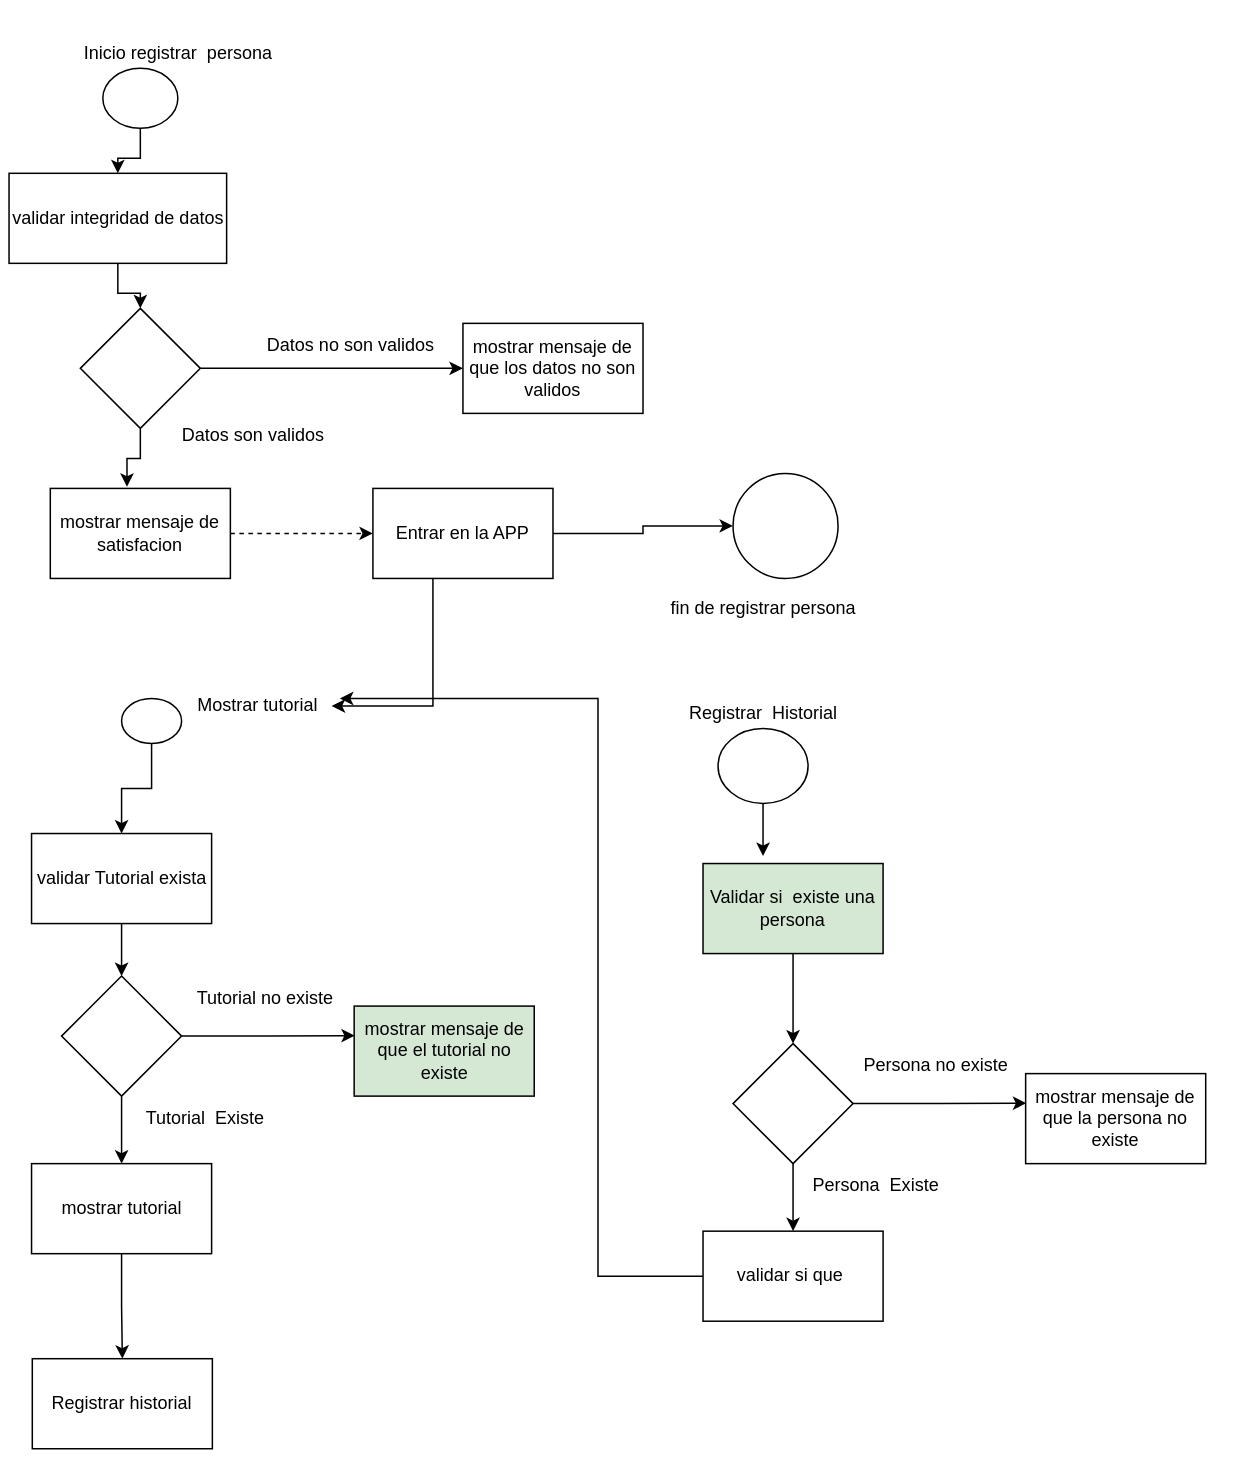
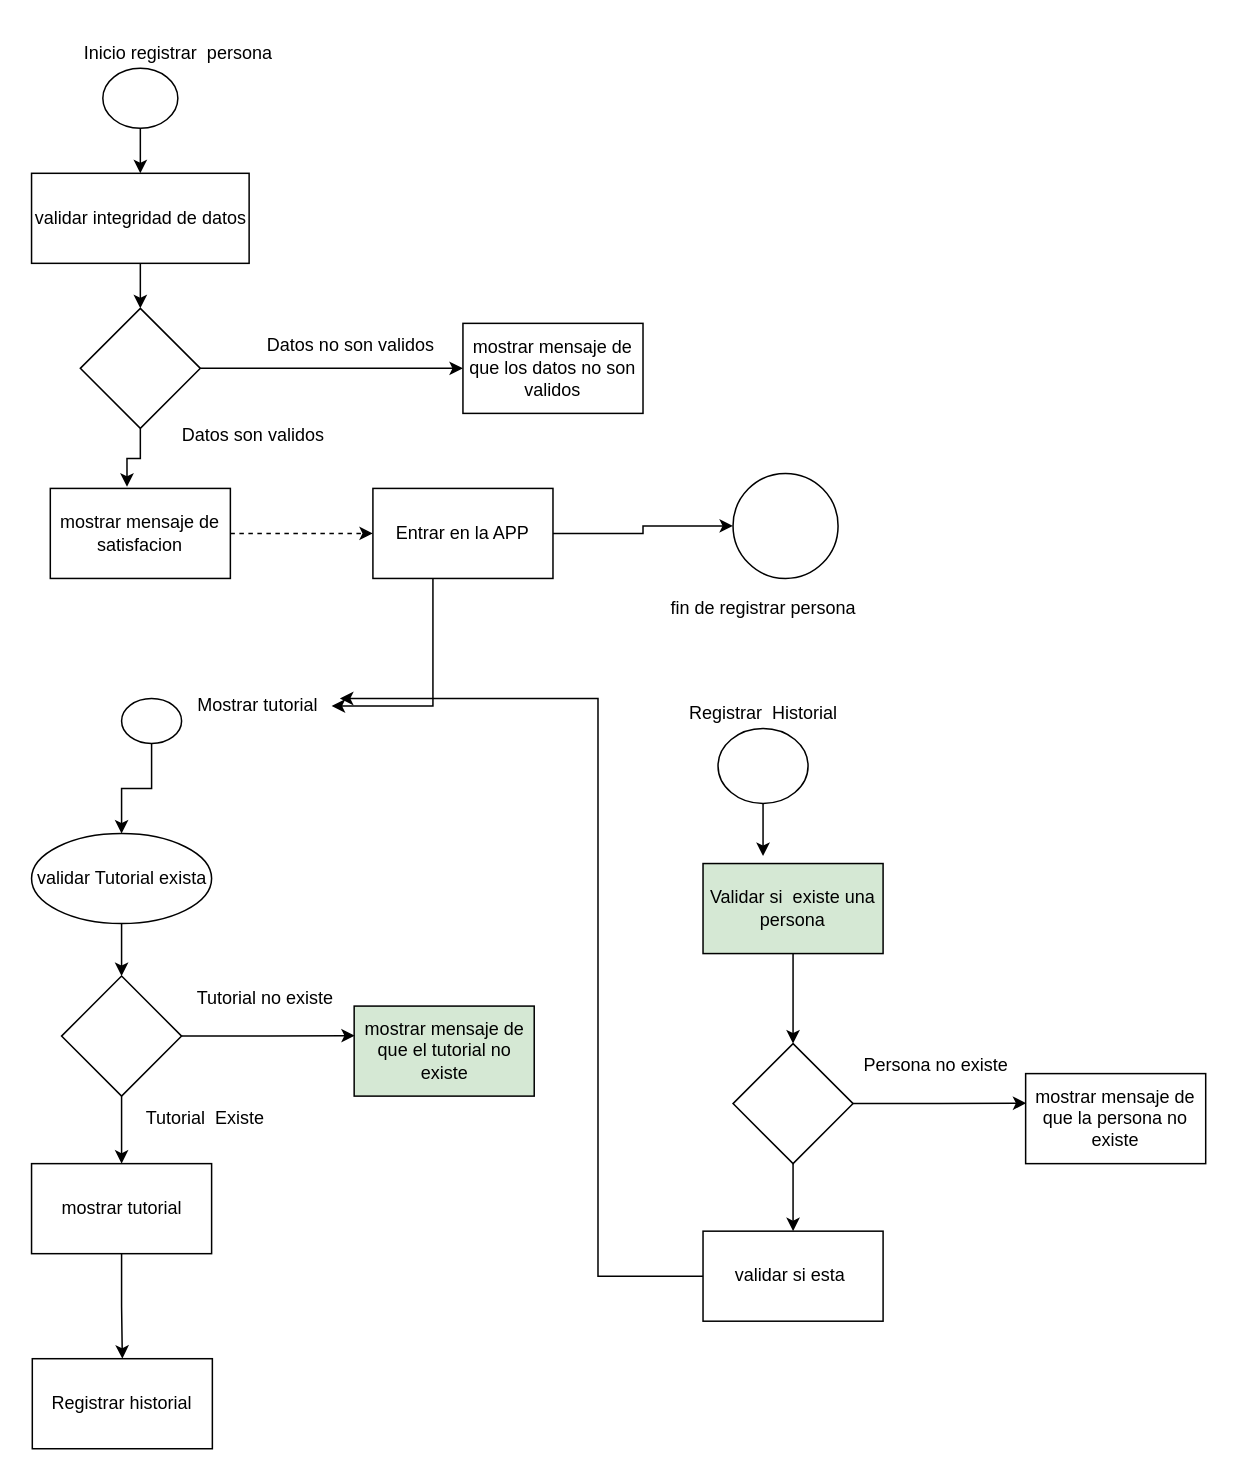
  <mxCell id="0" />
  <mxCell id="1" parent="0" />
  <mxCell id="2" style="edgeStyle=orthogonalEdgeStyle;rounded=0;orthogonalLoop=1;jettySize=auto;html=1;entryX=0.5;entryY=0;entryDx=0;entryDy=0;" edge="1" parent="1" source="3" target="6"><mxGeometry relative="1" as="geometry"><mxPoint x="93" y="115" as="targetPoint" /></mxGeometry></mxCell>
  <mxCell id="3" value="" style="ellipse;whiteSpace=wrap;html=1;" vertex="1" parent="1"><mxGeometry x="68" y="45" width="50" height="40" as="geometry" /></mxCell>
  <mxCell id="4" value="Inicio registrar&amp;nbsp; persona" style="text;html=1;align=center;verticalAlign=middle;resizable=0;points=[];autosize=1;strokeColor=none;fillColor=none;" vertex="1" parent="1"><mxGeometry x="43" y="20" width="150" height="30" as="geometry" /></mxCell>
  <mxCell id="5" style="edgeStyle=orthogonalEdgeStyle;rounded=0;orthogonalLoop=1;jettySize=auto;html=1;entryX=0.5;entryY=0;entryDx=0;entryDy=0;" edge="1" parent="1" source="6" target="9"><mxGeometry relative="1" as="geometry" /></mxCell>
- <mxCell id="6" value="validar integridad de datos" style="rounded=0;whiteSpace=wrap;html=1;" vertex="1" parent="1"><mxGeometry x="5.5" y="115" width="145" height="60" as="geometry" /></mxCell>
+ <mxCell id="6" value="validar integridad de datos" style="rounded=0;whiteSpace=wrap;html=1;" vertex="1" parent="1"><mxGeometry x="20.5" y="115" width="145" height="60" as="geometry" /></mxCell>
  <mxCell id="7" style="edgeStyle=orthogonalEdgeStyle;rounded=0;orthogonalLoop=1;jettySize=auto;html=1;entryX=0;entryY=0.5;entryDx=0;entryDy=0;" edge="1" parent="1" source="9" target="10"><mxGeometry relative="1" as="geometry"><mxPoint x="198" y="245" as="targetPoint" /></mxGeometry></mxCell>
  <mxCell id="8" style="edgeStyle=orthogonalEdgeStyle;rounded=0;orthogonalLoop=1;jettySize=auto;html=1;entryX=0.426;entryY=-0.018;entryDx=0;entryDy=0;entryPerimeter=0;" edge="1" parent="1" source="9" target="27"><mxGeometry relative="1" as="geometry"><mxPoint x="93" y="325" as="targetPoint" /></mxGeometry></mxCell>
  <mxCell id="9" value="" style="rhombus;whiteSpace=wrap;html=1;" vertex="1" parent="1"><mxGeometry x="53" y="205" width="80" height="80" as="geometry" /></mxCell>
  <mxCell id="10" value="mostrar mensaje de que los datos no son validos" style="rounded=0;whiteSpace=wrap;html=1;" vertex="1" parent="1"><mxGeometry x="308" y="215" width="120" height="60" as="geometry" /></mxCell>
  <mxCell id="11" value="Datos no son validos" style="text;html=1;align=center;verticalAlign=middle;resizable=0;points=[];autosize=1;strokeColor=none;fillColor=none;" vertex="1" parent="1"><mxGeometry x="168" y="215" width="130" height="30" as="geometry" /></mxCell>
  <mxCell id="12" style="edgeStyle=orthogonalEdgeStyle;rounded=0;orthogonalLoop=1;jettySize=auto;html=1;entryX=0.5;entryY=0;entryDx=0;entryDy=0;exitX=0.5;exitY=1;exitDx=0;exitDy=0;" edge="1" parent="1" source="19" target="17"><mxGeometry relative="1" as="geometry"><mxPoint x="100.5" y="505" as="sourcePoint" /><mxPoint x="100.5" y="545" as="targetPoint" /></mxGeometry></mxCell>
  <mxCell id="13" style="edgeStyle=orthogonalEdgeStyle;rounded=0;orthogonalLoop=1;jettySize=auto;html=1;" edge="1" parent="1" source="14" target="46"><mxGeometry relative="1" as="geometry" /></mxCell>
  <mxCell id="14" value="mostrar tutorial" style="rounded=0;whiteSpace=wrap;html=1;" vertex="1" parent="1"><mxGeometry x="20.5" y="775" width="120" height="60" as="geometry" /></mxCell>
  <mxCell id="15" value="mostrar mensaje de que el tutorial no existe" style="rounded=0;whiteSpace=wrap;html=1;fillColor=#d5e8d4;" vertex="1" parent="1"><mxGeometry x="235.5" y="670" width="120" height="60" as="geometry" /></mxCell>
  <mxCell id="16" style="edgeStyle=orthogonalEdgeStyle;rounded=0;orthogonalLoop=1;jettySize=auto;html=1;entryX=0.5;entryY=0;entryDx=0;entryDy=0;" edge="1" parent="1" source="17" target="23"><mxGeometry relative="1" as="geometry" /></mxCell>
- <mxCell id="17" value="validar Tutorial exista" style="rounded=0;whiteSpace=wrap;html=1;" vertex="1" parent="1"><mxGeometry x="20.5" y="555" width="120" height="60" as="geometry" /></mxCell>
+ <mxCell id="17" value="validar Tutorial exista" style="ellipse;whiteSpace=wrap;html=1;" vertex="1" parent="1"><mxGeometry x="20.5" y="555" width="120" height="60" as="geometry" /></mxCell>
  <mxCell id="18" value="Datos son validos" style="text;html=1;align=center;verticalAlign=middle;resizable=0;points=[];autosize=1;strokeColor=none;fillColor=none;" vertex="1" parent="1"><mxGeometry x="108" y="275" width="120" height="30" as="geometry" /></mxCell>
  <mxCell id="19" value="" style="ellipse;whiteSpace=wrap;html=1;" vertex="1" parent="1"><mxGeometry x="80.5" y="465" width="40" height="30" as="geometry" /></mxCell>
  <mxCell id="20" value="Mostrar tutorial" style="text;html=1;align=center;verticalAlign=middle;resizable=0;points=[];autosize=1;strokeColor=none;fillColor=none;" vertex="1" parent="1"><mxGeometry x="120.5" y="455" width="100" height="30" as="geometry" /></mxCell>
  <mxCell id="21" style="edgeStyle=orthogonalEdgeStyle;rounded=0;orthogonalLoop=1;jettySize=auto;html=1;entryX=0.004;entryY=0.328;entryDx=0;entryDy=0;entryPerimeter=0;" edge="1" parent="1" source="23" target="15"><mxGeometry relative="1" as="geometry" /></mxCell>
  <mxCell id="22" style="edgeStyle=orthogonalEdgeStyle;rounded=0;orthogonalLoop=1;jettySize=auto;html=1;entryX=0.5;entryY=0;entryDx=0;entryDy=0;" edge="1" parent="1" source="23" target="14"><mxGeometry relative="1" as="geometry" /></mxCell>
  <mxCell id="23" value="" style="rhombus;whiteSpace=wrap;html=1;" vertex="1" parent="1"><mxGeometry x="40.5" y="650" width="80" height="80" as="geometry" /></mxCell>
  <mxCell id="24" value="Tutorial no existe" style="text;html=1;align=center;verticalAlign=middle;resizable=0;points=[];autosize=1;strokeColor=none;fillColor=none;" vertex="1" parent="1"><mxGeometry x="120.5" y="650" width="110" height="30" as="geometry" /></mxCell>
  <mxCell id="25" value="Tutorial&amp;nbsp; Existe" style="text;html=1;align=center;verticalAlign=middle;resizable=0;points=[];autosize=1;strokeColor=none;fillColor=none;" vertex="1" parent="1"><mxGeometry x="85.5" y="730" width="100" height="30" as="geometry" /></mxCell>
  <mxCell id="26" style="edgeStyle=orthogonalEdgeStyle;rounded=0;orthogonalLoop=1;jettySize=auto;html=1;dashed=1;" edge="1" parent="1" source="27" target="30"><mxGeometry relative="1" as="geometry" /></mxCell>
  <mxCell id="27" value="mostrar mensaje de satisfacion" style="whiteSpace=wrap;html=1;" vertex="1" parent="1"><mxGeometry x="33" y="325" width="120" height="60" as="geometry" /></mxCell>
  <mxCell id="28" style="edgeStyle=orthogonalEdgeStyle;rounded=0;orthogonalLoop=1;jettySize=auto;html=1;entryX=0;entryY=0.5;entryDx=0;entryDy=0;" edge="1" parent="1" source="30" target="31"><mxGeometry relative="1" as="geometry" /></mxCell>
  <mxCell id="29" style="edgeStyle=orthogonalEdgeStyle;rounded=0;orthogonalLoop=1;jettySize=auto;html=1;" edge="1" parent="1" source="30" target="20"><mxGeometry relative="1" as="geometry"><Array as="points"><mxPoint x="288" y="470" /></Array></mxGeometry></mxCell>
  <mxCell id="30" value="Entrar en la APP" style="whiteSpace=wrap;html=1;" vertex="1" parent="1"><mxGeometry x="248" y="325" width="120" height="60" as="geometry" /></mxCell>
  <mxCell id="31" value="" style="ellipse;whiteSpace=wrap;html=1;" vertex="1" parent="1"><mxGeometry x="488" y="315" width="70" height="70" as="geometry" /></mxCell>
  <mxCell id="32" value="fin de registrar persona" style="text;html=1;align=center;verticalAlign=middle;resizable=0;points=[];autosize=1;strokeColor=none;fillColor=none;" vertex="1" parent="1"><mxGeometry x="433" y="390" width="150" height="30" as="geometry" /></mxCell>
  <mxCell id="33" style="edgeStyle=orthogonalEdgeStyle;rounded=0;orthogonalLoop=1;jettySize=auto;html=1;exitX=0.5;exitY=1;exitDx=0;exitDy=0;" edge="1" parent="1" source="34"><mxGeometry relative="1" as="geometry"><mxPoint x="508" y="570" as="targetPoint" /></mxGeometry></mxCell>
  <mxCell id="34" value="" style="ellipse;whiteSpace=wrap;html=1;" vertex="1" parent="1"><mxGeometry x="478" y="485" width="60" height="50" as="geometry" /></mxCell>
  <mxCell id="35" value="Registrar&amp;nbsp; Historial" style="text;html=1;align=center;verticalAlign=middle;resizable=0;points=[];autosize=1;strokeColor=none;fillColor=none;" vertex="1" parent="1"><mxGeometry x="448" y="460" width="120" height="30" as="geometry" /></mxCell>
  <mxCell id="36" style="edgeStyle=orthogonalEdgeStyle;rounded=0;orthogonalLoop=1;jettySize=auto;html=1;" edge="1" parent="1" source="37" target="43"><mxGeometry relative="1" as="geometry" /></mxCell>
  <mxCell id="37" value="Validar si&amp;nbsp; existe una persona" style="whiteSpace=wrap;html=1;fillColor=#d5e8d4;" vertex="1" parent="1"><mxGeometry x="468" y="575" width="120" height="60" as="geometry" /></mxCell>
  <mxCell id="38" style="edgeStyle=orthogonalEdgeStyle;rounded=0;orthogonalLoop=1;jettySize=auto;html=1;entryX=1.055;entryY=0.333;entryDx=0;entryDy=0;entryPerimeter=0;" edge="1" parent="1" source="39" target="20"><mxGeometry relative="1" as="geometry"><Array as="points"><mxPoint x="398" y="850" /><mxPoint x="398" y="465" /></Array></mxGeometry></mxCell>
- <mxCell id="39" value="validar si que&amp;nbsp;" style="rounded=0;whiteSpace=wrap;html=1;" vertex="1" parent="1"><mxGeometry x="468" y="820" width="120" height="60" as="geometry" /></mxCell>
+ <mxCell id="39" value="validar si esta&amp;nbsp;" style="rounded=0;whiteSpace=wrap;html=1;" vertex="1" parent="1"><mxGeometry x="468" y="820" width="120" height="60" as="geometry" /></mxCell>
  <mxCell id="40" value="mostrar mensaje de que la persona no existe" style="rounded=0;whiteSpace=wrap;html=1;" vertex="1" parent="1"><mxGeometry x="683" y="715" width="120" height="60" as="geometry" /></mxCell>
  <mxCell id="41" style="edgeStyle=orthogonalEdgeStyle;rounded=0;orthogonalLoop=1;jettySize=auto;html=1;entryX=0.004;entryY=0.328;entryDx=0;entryDy=0;entryPerimeter=0;" edge="1" parent="1" source="43" target="40"><mxGeometry relative="1" as="geometry" /></mxCell>
  <mxCell id="42" style="edgeStyle=orthogonalEdgeStyle;rounded=0;orthogonalLoop=1;jettySize=auto;html=1;entryX=0.5;entryY=0;entryDx=0;entryDy=0;" edge="1" parent="1" source="43" target="39"><mxGeometry relative="1" as="geometry" /></mxCell>
  <mxCell id="43" value="" style="rhombus;whiteSpace=wrap;html=1;" vertex="1" parent="1"><mxGeometry x="488" y="695" width="80" height="80" as="geometry" /></mxCell>
  <mxCell id="44" value="Persona no existe" style="text;html=1;align=center;verticalAlign=middle;resizable=0;points=[];autosize=1;strokeColor=none;fillColor=none;" vertex="1" parent="1"><mxGeometry x="563" y="695" width="120" height="30" as="geometry" /></mxCell>
- <mxCell id="45" value="Persona&amp;nbsp; Existe" style="text;html=1;align=center;verticalAlign=middle;resizable=0;points=[];autosize=1;strokeColor=none;fillColor=none;" vertex="1" parent="1"><mxGeometry x="528" y="775" width="110" height="30" as="geometry" /></mxCell>
  <mxCell id="46" value="Registrar historial" style="rounded=0;whiteSpace=wrap;html=1;" vertex="1" parent="1"><mxGeometry x="21" y="905" width="120" height="60" as="geometry" /></mxCell>
